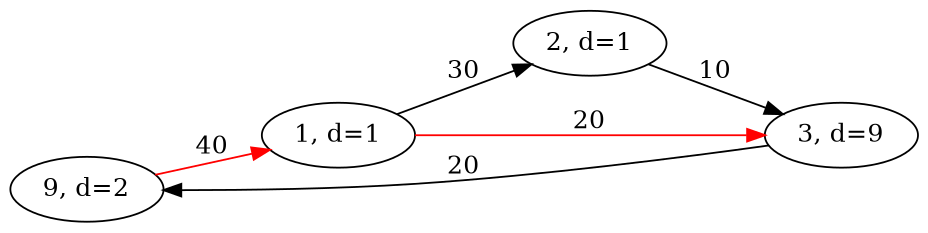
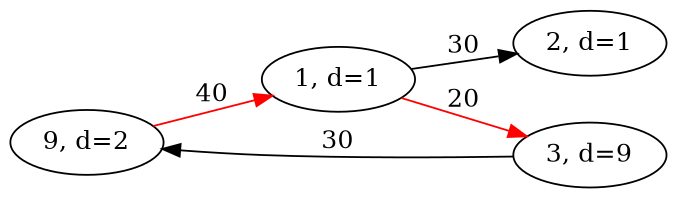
  digraph {
    rankdir=LR
    n1 [label="9, d=2"]
    n2 [label="1, d=1"]
    n3 [label="2, d=1"]
    n4 [label="3, d=9"]
    n1 -> n2 [color=red label=40]
    n2 -> n3 [label=30]
    n2 -> n4 [color=red label=20]
-   n3 -> n4 [label=10]
-   n4 -> n1 [label=20]
+   n4 -> n1 [label=30]
  }
